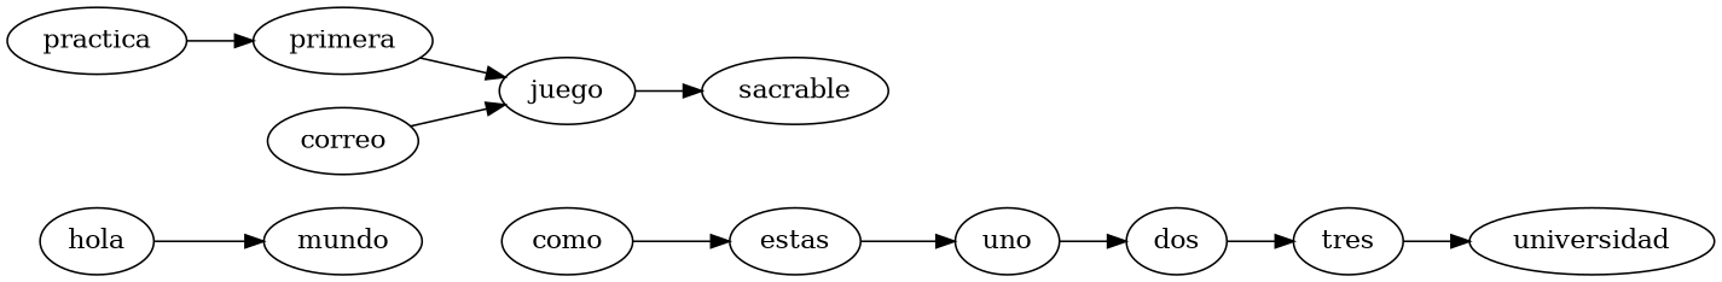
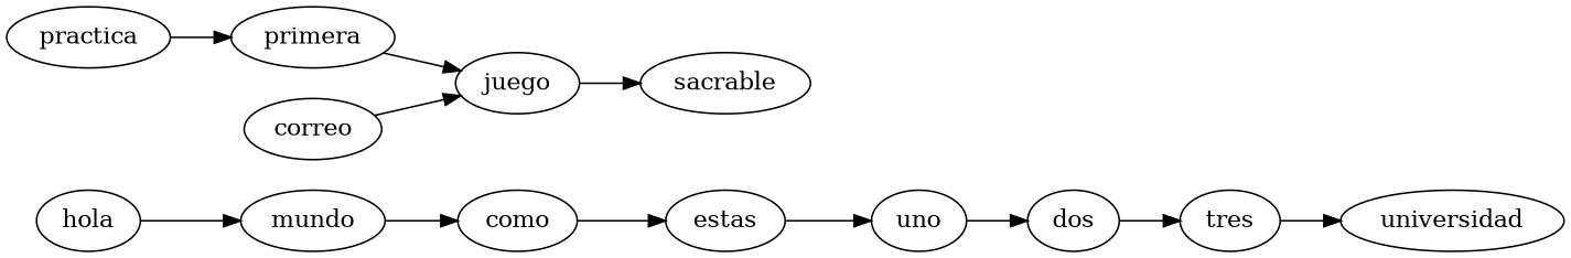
  digraph {
    rankdir=LR
    hola
    mundo
    como
    estas
    uno
    dos
    tres
    universidad
    practica
    primera
    juego
    correo
    sacrable
    hola -> mundo
+   mundo -> como
    como -> estas
    estas -> uno
    uno -> dos
    dos -> tres
    tres -> universidad
    practica -> primera
    primera -> juego
    juego -> sacrable
    correo -> juego
  }
